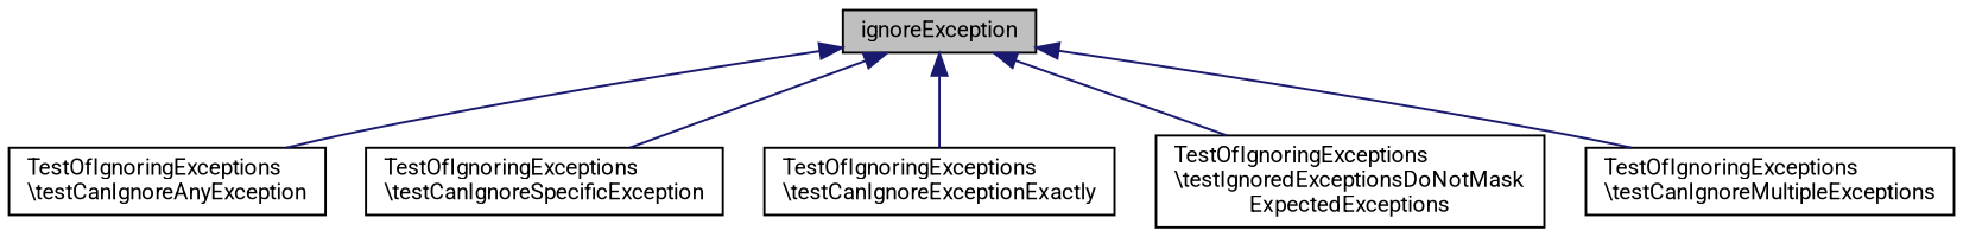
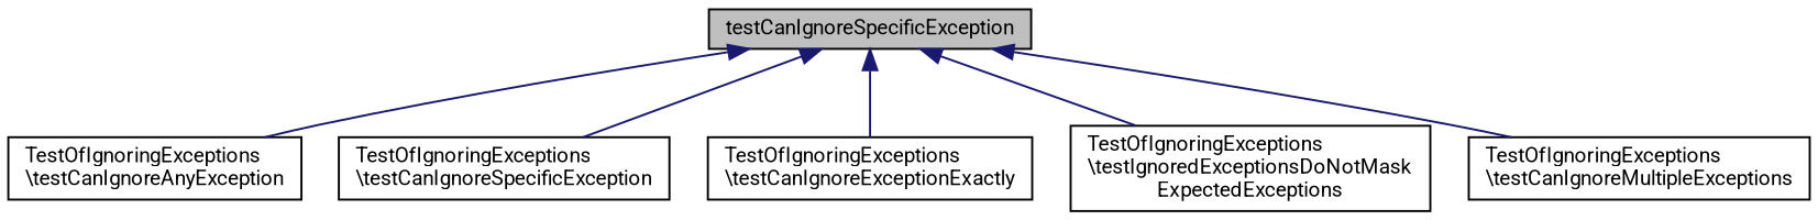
  digraph {
    rankdir=TB
    fontname=Roboto
    node [color=black fillcolor=white fontname=Roboto fontsize=10 shape=record style=filled]
    edge [color=midnightblue dir=back fontname=Roboto fontsize=10 labelfontname=Helvetica labelfontsize=10 style=solid]
-   n1 [fillcolor=grey75 fontcolor=black height=0.2 label=ignoreException width=0.4]
+   n1 [fillcolor=grey75 fontcolor=black height=0.2 label=testCanIgnoreSpecificException width=0.4]
    n2 [height=0.2 label="TestOfIgnoringExceptions\l\\testCanIgnoreAnyException" width=0.4]
    n3 [height=0.2 label="TestOfIgnoringExceptions\l\\testCanIgnoreSpecificException" width=0.4]
    n4 [height=0.2 label="TestOfIgnoringExceptions\l\\testCanIgnoreExceptionExactly" width=0.4]
    n5 [height=0.2 label="TestOfIgnoringExceptions\l\\testIgnoredExceptionsDoNotMask\lExpectedExceptions" width=0.4]
    n6 [height=0.2 label="TestOfIgnoringExceptions\l\\testCanIgnoreMultipleExceptions" width=0.4]
    n1 -> n2
    n1 -> n3
    n1 -> n4
    n1 -> n5
    n1 -> n6
  }
